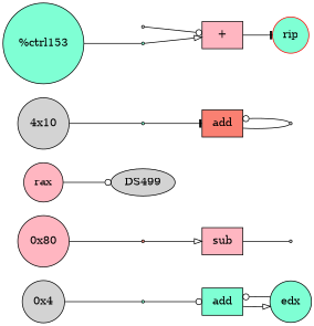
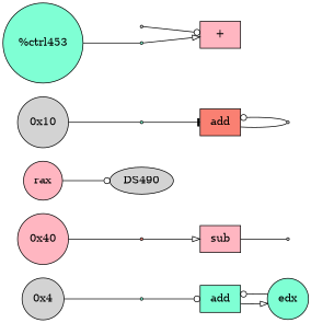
  digraph {
    rankdir=LR
    node [fillcolor=aquamarine shape=circle style=filled]
    n1 [fillcolor=lightgrey label="0x4"]
    n2 [label=t1d shape=point]
    n3 [label=add shape=box]
    n4 [label=edx]
    n5 [fillcolor=lightpink label=sub shape=box]
    n6 [fillcolor=lightgrey label=t0d shape=point]
    n7 [fillcolor=lightpink label=rax]
-   DS490 [fillcolor=lightgrey label=DS499 shape=""]
-   n9 [fillcolor=lightgrey label="4x10"]
+   DS490 [fillcolor=lightgrey shape=""]
+   n9 [fillcolor=lightgrey label="0x10"]
    n10 [label=t1 shape=point]
    n11 [fillcolor=salmon label=add shape=box]
    n12 [fillcolor=lightgrey label=rax shape=point]
-   n13 [fillcolor=lightpink label="0x80"]
+   n13 [fillcolor=lightpink label="0x40"]
    n14 [fillcolor=salmon label=t1d shape=point]
    n15 [label=t1 shape=point]
    n16 [fillcolor=lightpink label="+" shape=box]
-   n17 [color=red label=rip]
-   n18 [label="%ctrl153"]
+   n18 [label="%ctrl453"]
    n19 [fillcolor=lightgrey label=t2 shape=point]
    n1 -> n2 [dir=none]
    n2 -> n3 [arrowhead=odot]
    n3 -> n4 [arrowhead=onormal]
    n4 -> n3 [arrowhead=odot]
    n5 -> n6 [dir=none]
    n7 -> DS490 [arrowhead=odot]
    n9 -> n10 [dir=none]
    n10 -> n11 [arrowhead=tee]
    n11 -> n12 [dir=none]
    n12 -> n11 [arrowhead=odot]
    n13 -> n14 [dir=none]
    n14 -> n5 [arrowhead=onormal]
    n15 -> n16 [arrowhead=onormal]
-   n16 -> n17 [arrowhead=tee]
    n18 -> n15 [dir=none]
    n19 -> n16 [arrowhead=odot]
  }
